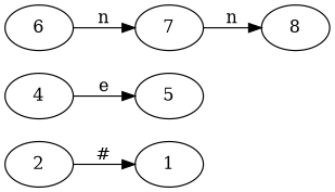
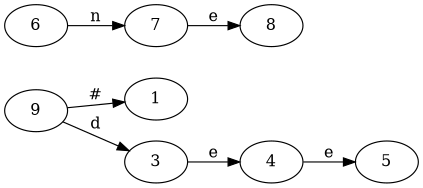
  digraph {
    rankdir=LR
    n1 [label=1]
-   n2 [label=2]
+   n2 [label=9]
+   n3 [label=3]
    n4 [label=4]
    n5 [label=5]
    n6 [label=6]
    n7 [label=7]
    n8 [label=8]
    n2 -> n1 [label="#"]
+   n2 -> n3 [label=d]
+   n3 -> n4 [label=e]
    n4 -> n5 [label=e]
    n6 -> n7 [label=n]
-   n7 -> n8 [label=n]
+   n7 -> n8 [label=e]
  }
